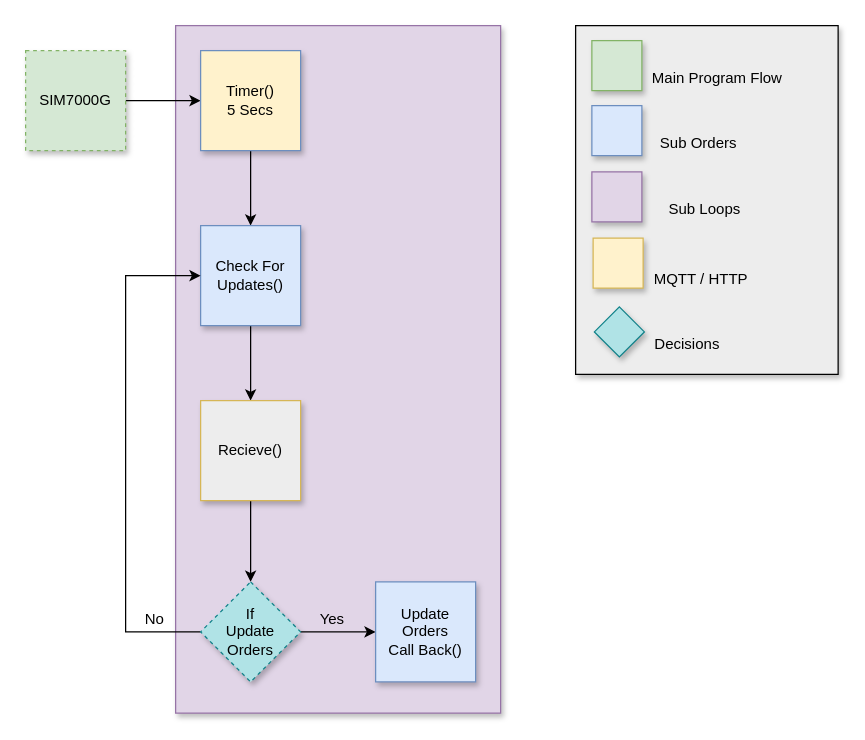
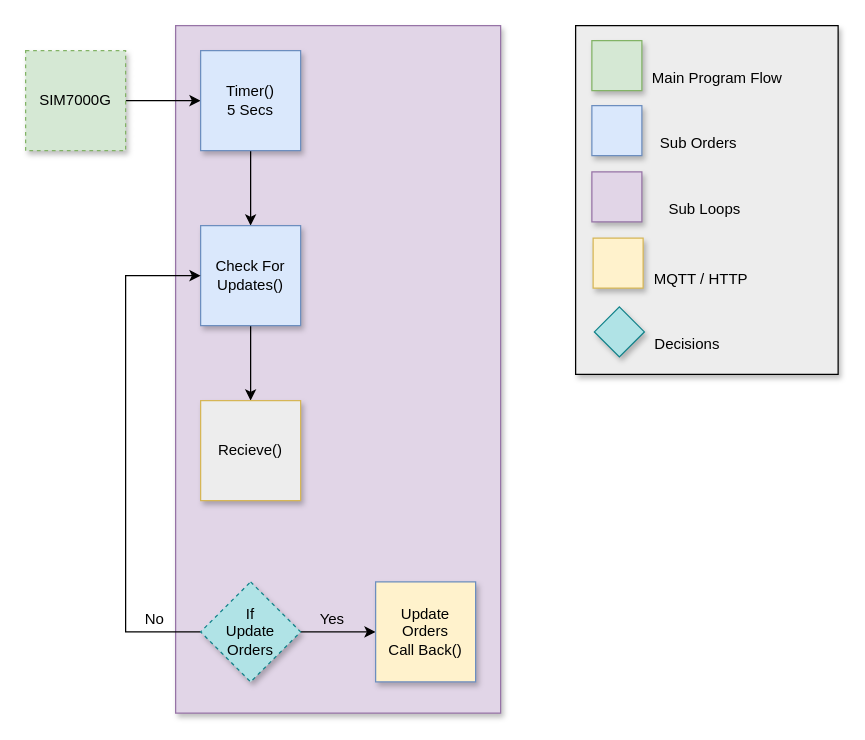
  <mxCell id="0" />
  <mxCell id="1" parent="0" />
  <mxCell id="2" value="" style="rounded=0;whiteSpace=wrap;html=1;shadow=1;fillColor=#e1d5e7;strokeColor=#9673a6;" vertex="1" parent="1"><mxGeometry x="140" y="20" width="260" height="550" as="geometry" /></mxCell>
  <mxCell id="3" value="" style="edgeStyle=orthogonalEdgeStyle;rounded=0;orthogonalLoop=1;jettySize=auto;html=1;" edge="1" parent="1" source="4" target="6"><mxGeometry relative="1" as="geometry" /></mxCell>
  <mxCell id="4" value="SIM7000G" style="whiteSpace=wrap;html=1;aspect=fixed;fillColor=#d5e8d4;strokeColor=#82b366;shadow=1;dashed=1;" vertex="1" parent="1"><mxGeometry x="20" y="40" width="80" height="80" as="geometry" /></mxCell>
  <mxCell id="5" value="" style="edgeStyle=orthogonalEdgeStyle;rounded=0;orthogonalLoop=1;jettySize=auto;html=1;" edge="1" parent="1" source="6" target="8"><mxGeometry relative="1" as="geometry" /></mxCell>
- <mxCell id="6" value="Timer()&lt;br&gt;5 Secs" style="whiteSpace=wrap;html=1;aspect=fixed;fillColor=#fff2cc;strokeColor=#6c8ebf;shadow=1;" vertex="1" parent="1"><mxGeometry x="160" y="40" width="80" height="80" as="geometry" /></mxCell>
+ <mxCell id="6" value="Timer()&lt;br&gt;5 Secs" style="whiteSpace=wrap;html=1;aspect=fixed;fillColor=#dae8fc;strokeColor=#6c8ebf;shadow=1;" vertex="1" parent="1"><mxGeometry x="160" y="40" width="80" height="80" as="geometry" /></mxCell>
  <mxCell id="7" value="" style="edgeStyle=orthogonalEdgeStyle;rounded=0;orthogonalLoop=1;jettySize=auto;html=1;" edge="1" parent="1" source="8" target="10"><mxGeometry relative="1" as="geometry" /></mxCell>
  <mxCell id="8" value="Check For&lt;br&gt;Updates()" style="whiteSpace=wrap;html=1;aspect=fixed;fillColor=#dae8fc;strokeColor=#6c8ebf;shadow=1;" vertex="1" parent="1"><mxGeometry x="160" y="180" width="80" height="80" as="geometry" /></mxCell>
- <mxCell id="9" value="" style="edgeStyle=orthogonalEdgeStyle;rounded=0;orthogonalLoop=1;jettySize=auto;html=1;" edge="1" parent="1" source="10" target="24"><mxGeometry relative="1" as="geometry" /></mxCell>
  <mxCell id="10" value="Recieve()" style="whiteSpace=wrap;html=1;aspect=fixed;fillColor=#ededed;strokeColor=#d6b656;shadow=1;" vertex="1" parent="1"><mxGeometry x="160" y="320" width="80" height="80" as="geometry" /></mxCell>
  <mxCell id="11" value="" style="rounded=0;whiteSpace=wrap;html=1;fontSize=16;gradientColor=none;shadow=1;fillColor=#EDEDED;" vertex="1" parent="1"><mxGeometry x="460" y="20" width="210" height="279" as="geometry" /></mxCell>
  <mxCell id="12" value="" style="whiteSpace=wrap;html=1;aspect=fixed;fillColor=#d5e8d4;strokeColor=#82b366;shadow=1;" vertex="1" parent="1"><mxGeometry x="473" y="32" width="40" height="40" as="geometry" /></mxCell>
  <mxCell id="13" value="" style="whiteSpace=wrap;html=1;aspect=fixed;fillColor=#dae8fc;strokeColor=#6c8ebf;shadow=1;" vertex="1" parent="1"><mxGeometry x="473" y="84" width="40" height="40" as="geometry" /></mxCell>
  <mxCell id="14" value="" style="whiteSpace=wrap;html=1;aspect=fixed;fillColor=#e1d5e7;strokeColor=#9673a6;shadow=1;" vertex="1" parent="1"><mxGeometry x="473" y="137" width="40" height="40" as="geometry" /></mxCell>
  <mxCell id="15" value="Main Program Flow" style="text;html=1;align=center;verticalAlign=middle;resizable=0;points=[];autosize=1;strokeColor=none;fillColor=none;shadow=1;" vertex="1" parent="1"><mxGeometry x="513" y="52" width="120" height="20" as="geometry" /></mxCell>
  <mxCell id="16" value="Sub Orders" style="text;html=1;align=center;verticalAlign=middle;resizable=0;points=[];autosize=1;strokeColor=none;fillColor=none;shadow=1;" vertex="1" parent="1"><mxGeometry x="513" y="104" width="90" height="20" as="geometry" /></mxCell>
  <mxCell id="17" value="Sub Loops" style="text;html=1;align=center;verticalAlign=middle;resizable=0;points=[];autosize=1;strokeColor=none;fillColor=none;shadow=1;" vertex="1" parent="1"><mxGeometry x="513" y="157" width="100" height="20" as="geometry" /></mxCell>
  <mxCell id="18" value="" style="whiteSpace=wrap;html=1;aspect=fixed;shadow=1;fontSize=16;fillColor=#fff2cc;strokeColor=#d6b656;" vertex="1" parent="1"><mxGeometry x="474" y="190" width="40" height="40" as="geometry" /></mxCell>
  <mxCell id="19" value="&lt;font style=&quot;font-size: 12px&quot;&gt;MQTT / HTTP&lt;/font&gt;" style="text;html=1;align=center;verticalAlign=middle;resizable=0;points=[];autosize=1;strokeColor=none;fillColor=none;fontSize=15;shadow=1;" vertex="1" parent="1"><mxGeometry x="515" y="211" width="90" height="20" as="geometry" /></mxCell>
  <mxCell id="20" value="Decisions" style="text;html=1;align=center;verticalAlign=middle;resizable=0;points=[];autosize=1;strokeColor=none;fillColor=none;shadow=1;" vertex="1" parent="1"><mxGeometry x="514" y="265" width="70" height="20" as="geometry" /></mxCell>
  <mxCell id="21" value="" style="rhombus;whiteSpace=wrap;html=1;fillColor=#b0e3e6;strokeColor=#0e8088;shadow=1;" vertex="1" parent="1"><mxGeometry x="475" y="245" width="40" height="40" as="geometry" /></mxCell>
  <mxCell id="22" style="edgeStyle=orthogonalEdgeStyle;rounded=0;orthogonalLoop=1;jettySize=auto;html=1;entryX=0;entryY=0.5;entryDx=0;entryDy=0;shadow=0;" edge="1" parent="1" source="24" target="8"><mxGeometry relative="1" as="geometry"><Array as="points"><mxPoint x="100" y="505" /><mxPoint x="100" y="220" /></Array></mxGeometry></mxCell>
  <mxCell id="23" value="" style="edgeStyle=orthogonalEdgeStyle;rounded=0;orthogonalLoop=1;jettySize=auto;html=1;" edge="1" parent="1" source="24" target="25"><mxGeometry relative="1" as="geometry" /></mxCell>
  <mxCell id="24" value="If&lt;br&gt;Update&lt;br&gt;Orders" style="rhombus;whiteSpace=wrap;html=1;fillColor=#b0e3e6;strokeColor=#0e8088;shadow=1;dashed=1;" vertex="1" parent="1"><mxGeometry x="160" y="465" width="80" height="80" as="geometry" /></mxCell>
- <mxCell id="25" value="Update&lt;br&gt;Orders&lt;br&gt;Call Back()" style="whiteSpace=wrap;html=1;aspect=fixed;shadow=1;fillColor=#dae8fc;strokeColor=#6c8ebf;" vertex="1" parent="1"><mxGeometry x="300" y="465" width="80" height="80" as="geometry" /></mxCell>
+ <mxCell id="25" value="Update&lt;br&gt;Orders&lt;br&gt;Call Back()" style="whiteSpace=wrap;html=1;aspect=fixed;shadow=1;fillColor=#fff2cc;strokeColor=#6c8ebf;" vertex="1" parent="1"><mxGeometry x="300" y="465" width="80" height="80" as="geometry" /></mxCell>
  <mxCell id="26" value="No" style="text;html=1;align=center;verticalAlign=middle;resizable=0;points=[];autosize=1;strokeColor=none;fillColor=none;" vertex="1" parent="1"><mxGeometry x="108" y="485" width="30" height="20" as="geometry" /></mxCell>
  <mxCell id="27" value="Yes" style="text;html=1;align=center;verticalAlign=middle;resizable=0;points=[];autosize=1;strokeColor=none;fillColor=none;" vertex="1" parent="1"><mxGeometry x="245" y="485" width="40" height="20" as="geometry" /></mxCell>
